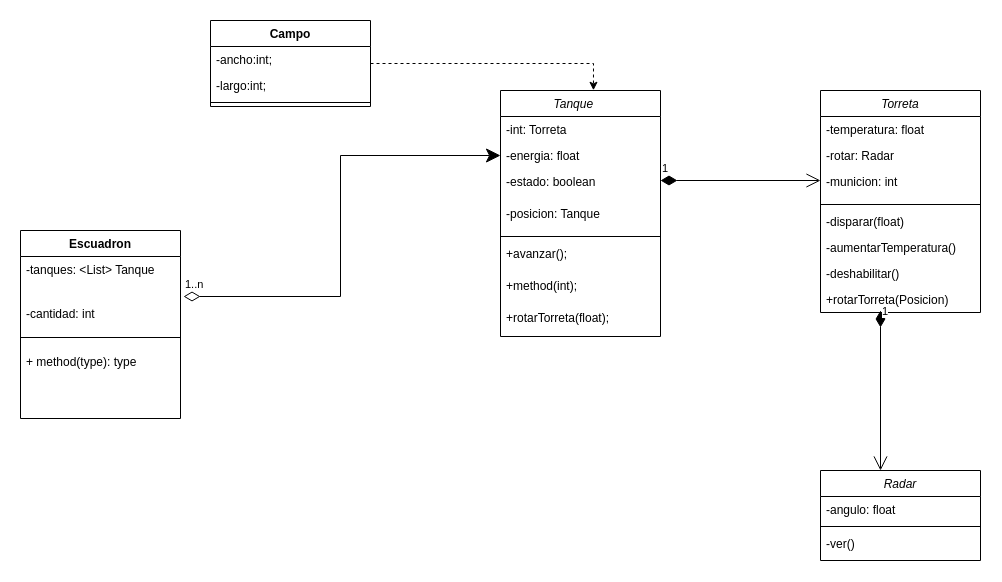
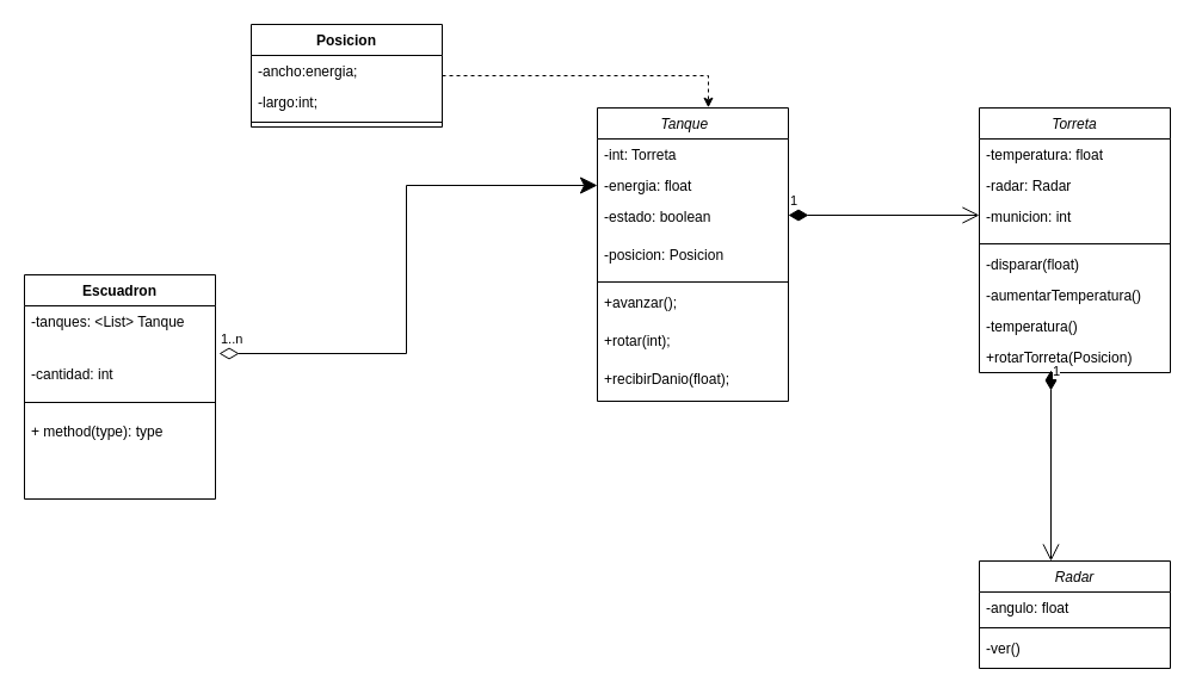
  <mxCell id="0" />
  <mxCell id="1" parent="0" />
  <mxCell id="2" value="Tanque    " style="swimlane;fontStyle=2;align=center;verticalAlign=top;childLayout=stackLayout;horizontal=1;startSize=26;horizontalStack=0;resizeParent=1;resizeLast=0;collapsible=1;marginBottom=0;rounded=0;shadow=0;strokeWidth=1;" parent="1" vertex="1"><mxGeometry x="500" y="90" width="160" height="246" as="geometry"><mxRectangle x="220" y="120" width="160" height="26" as="alternateBounds" /></mxGeometry></mxCell>
  <mxCell id="3" value="-int: Torreta" style="text;align=left;verticalAlign=top;spacingLeft=4;spacingRight=4;overflow=hidden;rotatable=0;points=[[0,0.5],[1,0.5]];portConstraint=eastwest;" parent="2" vertex="1"><mxGeometry y="26" width="160" height="26" as="geometry" /></mxCell>
  <mxCell id="4" value="-energia: float" style="text;align=left;verticalAlign=top;spacingLeft=4;spacingRight=4;overflow=hidden;rotatable=0;points=[[0,0.5],[1,0.5]];portConstraint=eastwest;rounded=0;shadow=0;html=0;" parent="2" vertex="1"><mxGeometry y="52" width="160" height="26" as="geometry" /></mxCell>
  <mxCell id="5" value="-estado: boolean" style="text;align=left;verticalAlign=top;spacingLeft=4;spacingRight=4;overflow=hidden;rotatable=0;points=[[0,0.5],[1,0.5]];portConstraint=eastwest;rounded=0;shadow=0;html=0;" parent="2" vertex="1"><mxGeometry y="78" width="160" height="32" as="geometry" /></mxCell>
- <mxCell id="6" value="-posicion: Tanque" style="text;align=left;verticalAlign=top;spacingLeft=4;spacingRight=4;overflow=hidden;rotatable=0;points=[[0,0.5],[1,0.5]];portConstraint=eastwest;rounded=0;shadow=0;html=0;" parent="2" vertex="1"><mxGeometry y="110" width="160" height="32" as="geometry" /></mxCell>
+ <mxCell id="6" value="-posicion: Posicion" style="text;align=left;verticalAlign=top;spacingLeft=4;spacingRight=4;overflow=hidden;rotatable=0;points=[[0,0.5],[1,0.5]];portConstraint=eastwest;rounded=0;shadow=0;html=0;" parent="2" vertex="1"><mxGeometry y="110" width="160" height="32" as="geometry" /></mxCell>
  <mxCell id="7" value="" style="line;html=1;strokeWidth=1;align=left;verticalAlign=middle;spacingTop=-1;spacingLeft=3;spacingRight=3;rotatable=0;labelPosition=right;points=[];portConstraint=eastwest;" parent="2" vertex="1"><mxGeometry y="142" width="160" height="8" as="geometry" /></mxCell>
  <mxCell id="8" value="+avanzar();" style="text;align=left;verticalAlign=top;spacingLeft=4;spacingRight=4;overflow=hidden;rotatable=0;points=[[0,0.5],[1,0.5]];portConstraint=eastwest;rounded=0;shadow=0;html=0;" parent="2" vertex="1"><mxGeometry y="150" width="160" height="32" as="geometry" /></mxCell>
- <mxCell id="9" value="+method(int);" style="text;align=left;verticalAlign=top;spacingLeft=4;spacingRight=4;overflow=hidden;rotatable=0;points=[[0,0.5],[1,0.5]];portConstraint=eastwest;rounded=0;shadow=0;html=0;" parent="2" vertex="1"><mxGeometry y="182" width="160" height="32" as="geometry" /></mxCell>
- <mxCell id="10" value="+rotarTorreta(float);" style="text;align=left;verticalAlign=top;spacingLeft=4;spacingRight=4;overflow=hidden;rotatable=0;points=[[0,0.5],[1,0.5]];portConstraint=eastwest;rounded=0;shadow=0;html=0;" parent="2" vertex="1"><mxGeometry y="214" width="160" height="32" as="geometry" /></mxCell>
+ <mxCell id="9" value="+rotar(int);" style="text;align=left;verticalAlign=top;spacingLeft=4;spacingRight=4;overflow=hidden;rotatable=0;points=[[0,0.5],[1,0.5]];portConstraint=eastwest;rounded=0;shadow=0;html=0;" parent="2" vertex="1"><mxGeometry y="182" width="160" height="32" as="geometry" /></mxCell>
+ <mxCell id="10" value="+recibirDanio(float);" style="text;align=left;verticalAlign=top;spacingLeft=4;spacingRight=4;overflow=hidden;rotatable=0;points=[[0,0.5],[1,0.5]];portConstraint=eastwest;rounded=0;shadow=0;html=0;" parent="2" vertex="1"><mxGeometry y="214" width="160" height="32" as="geometry" /></mxCell>
  <mxCell id="11" value="Torreta" style="swimlane;fontStyle=2;align=center;verticalAlign=top;childLayout=stackLayout;horizontal=1;startSize=26;horizontalStack=0;resizeParent=1;resizeLast=0;collapsible=1;marginBottom=0;rounded=0;shadow=0;strokeWidth=1;" parent="1" vertex="1"><mxGeometry x="820" y="90" width="160" height="222" as="geometry"><mxRectangle x="540" y="120" width="160" height="26" as="alternateBounds" /></mxGeometry></mxCell>
  <mxCell id="12" value="-temperatura: float" style="text;align=left;verticalAlign=top;spacingLeft=4;spacingRight=4;overflow=hidden;rotatable=0;points=[[0,0.5],[1,0.5]];portConstraint=eastwest;rounded=0;shadow=0;html=0;" parent="11" vertex="1"><mxGeometry y="26" width="160" height="26" as="geometry" /></mxCell>
- <mxCell id="13" value="-rotar: Radar" style="text;align=left;verticalAlign=top;spacingLeft=4;spacingRight=4;overflow=hidden;rotatable=0;points=[[0,0.5],[1,0.5]];portConstraint=eastwest;" parent="11" vertex="1"><mxGeometry y="52" width="160" height="26" as="geometry" /></mxCell>
+ <mxCell id="13" value="-radar: Radar" style="text;align=left;verticalAlign=top;spacingLeft=4;spacingRight=4;overflow=hidden;rotatable=0;points=[[0,0.5],[1,0.5]];portConstraint=eastwest;" parent="11" vertex="1"><mxGeometry y="52" width="160" height="26" as="geometry" /></mxCell>
  <mxCell id="14" value="-municion: int " style="text;align=left;verticalAlign=top;spacingLeft=4;spacingRight=4;overflow=hidden;rotatable=0;points=[[0,0.5],[1,0.5]];portConstraint=eastwest;rounded=0;shadow=0;html=0;" parent="11" vertex="1"><mxGeometry y="78" width="160" height="32" as="geometry" /></mxCell>
  <mxCell id="15" value="" style="line;html=1;strokeWidth=1;align=left;verticalAlign=middle;spacingTop=-1;spacingLeft=3;spacingRight=3;rotatable=0;labelPosition=right;points=[];portConstraint=eastwest;" parent="11" vertex="1"><mxGeometry y="110" width="160" height="8" as="geometry" /></mxCell>
  <mxCell id="16" value="-disparar(float)" style="text;align=left;verticalAlign=top;spacingLeft=4;spacingRight=4;overflow=hidden;rotatable=0;points=[[0,0.5],[1,0.5]];portConstraint=eastwest;rounded=0;shadow=0;html=0;" parent="11" vertex="1"><mxGeometry y="118" width="160" height="26" as="geometry" /></mxCell>
  <mxCell id="17" value="-aumentarTemperatura()" style="text;align=left;verticalAlign=top;spacingLeft=4;spacingRight=4;overflow=hidden;rotatable=0;points=[[0,0.5],[1,0.5]];portConstraint=eastwest;rounded=0;shadow=0;html=0;" parent="11" vertex="1"><mxGeometry y="144" width="160" height="26" as="geometry" /></mxCell>
- <mxCell id="18" value="-deshabilitar()" style="text;align=left;verticalAlign=top;spacingLeft=4;spacingRight=4;overflow=hidden;rotatable=0;points=[[0,0.5],[1,0.5]];portConstraint=eastwest;rounded=0;shadow=0;html=0;" parent="11" vertex="1"><mxGeometry y="170" width="160" height="26" as="geometry" /></mxCell>
+ <mxCell id="18" value="-temperatura()" style="text;align=left;verticalAlign=top;spacingLeft=4;spacingRight=4;overflow=hidden;rotatable=0;points=[[0,0.5],[1,0.5]];portConstraint=eastwest;rounded=0;shadow=0;html=0;" parent="11" vertex="1"><mxGeometry y="170" width="160" height="26" as="geometry" /></mxCell>
  <mxCell id="19" value="+rotarTorreta(Posicion)" style="text;align=left;verticalAlign=top;spacingLeft=4;spacingRight=4;overflow=hidden;rotatable=0;points=[[0,0.5],[1,0.5]];portConstraint=eastwest;rounded=0;shadow=0;html=0;" parent="11" vertex="1"><mxGeometry y="196" width="160" height="26" as="geometry" /></mxCell>
  <mxCell id="20" value="1" style="endArrow=open;html=1;endSize=12;startArrow=diamondThin;startSize=14;startFill=1;edgeStyle=orthogonalEdgeStyle;align=left;verticalAlign=bottom;rounded=0;" parent="1" edge="1"><mxGeometry x="-1" y="3" relative="1" as="geometry"><mxPoint x="660" y="180" as="sourcePoint" /><mxPoint x="820" y="180" as="targetPoint" /></mxGeometry></mxCell>
  <mxCell id="21" value="Radar" style="swimlane;fontStyle=2;align=center;verticalAlign=top;childLayout=stackLayout;horizontal=1;startSize=26;horizontalStack=0;resizeParent=1;resizeLast=0;collapsible=1;marginBottom=0;rounded=0;shadow=0;strokeWidth=1;" parent="1" vertex="1"><mxGeometry x="820" y="470" width="160" height="90" as="geometry"><mxRectangle x="540" y="120" width="160" height="26" as="alternateBounds" /></mxGeometry></mxCell>
  <mxCell id="22" value="-angulo: float" style="text;align=left;verticalAlign=top;spacingLeft=4;spacingRight=4;overflow=hidden;rotatable=0;points=[[0,0.5],[1,0.5]];portConstraint=eastwest;" parent="21" vertex="1"><mxGeometry y="26" width="160" height="26" as="geometry" /></mxCell>
  <mxCell id="23" value="" style="line;html=1;strokeWidth=1;align=left;verticalAlign=middle;spacingTop=-1;spacingLeft=3;spacingRight=3;rotatable=0;labelPosition=right;points=[];portConstraint=eastwest;" parent="21" vertex="1"><mxGeometry y="52" width="160" height="8" as="geometry" /></mxCell>
  <mxCell id="24" value="-ver()" style="text;align=left;verticalAlign=top;spacingLeft=4;spacingRight=4;overflow=hidden;rotatable=0;points=[[0,0.5],[1,0.5]];portConstraint=eastwest;rounded=0;shadow=0;html=0;" parent="21" vertex="1"><mxGeometry y="60" width="160" height="26" as="geometry" /></mxCell>
  <mxCell id="25" value="1" style="endArrow=open;html=1;endSize=12;startArrow=diamondThin;startSize=14;startFill=1;edgeStyle=orthogonalEdgeStyle;align=left;verticalAlign=bottom;rounded=0;" parent="1" edge="1"><mxGeometry x="-0.875" relative="1" as="geometry"><mxPoint x="880" y="310" as="sourcePoint" /><mxPoint x="880" y="470" as="targetPoint" /><mxPoint as="offset" /></mxGeometry></mxCell>
  <mxCell id="26" style="edgeStyle=orthogonalEdgeStyle;rounded=0;orthogonalLoop=1;jettySize=auto;html=1;entryX=0.581;entryY=-0.001;entryDx=0;entryDy=0;entryPerimeter=0;dashed=1;" parent="1" source="27" target="2" edge="1"><mxGeometry relative="1" as="geometry" /></mxCell>
- <mxCell id="27" value="Campo" style="swimlane;fontStyle=1;align=center;verticalAlign=top;childLayout=stackLayout;horizontal=1;startSize=26;horizontalStack=0;resizeParent=1;resizeParentMax=0;resizeLast=0;collapsible=1;marginBottom=0;whiteSpace=wrap;html=1;" parent="1" vertex="1"><mxGeometry x="210" y="20" width="160" height="86" as="geometry" /></mxCell>
- <mxCell id="28" value="&lt;div&gt;-ancho:int;&lt;/div&gt;&lt;div&gt;&lt;br&gt;&lt;/div&gt;" style="text;strokeColor=none;fillColor=none;align=left;verticalAlign=top;spacingLeft=4;spacingRight=4;overflow=hidden;rotatable=0;points=[[0,0.5],[1,0.5]];portConstraint=eastwest;whiteSpace=wrap;html=1;" parent="27" vertex="1"><mxGeometry y="26" width="160" height="26" as="geometry" /></mxCell>
+ <mxCell id="27" value="Posicion" style="swimlane;fontStyle=1;align=center;verticalAlign=top;childLayout=stackLayout;horizontal=1;startSize=26;horizontalStack=0;resizeParent=1;resizeParentMax=0;resizeLast=0;collapsible=1;marginBottom=0;whiteSpace=wrap;html=1;" parent="1" vertex="1"><mxGeometry x="210" y="20" width="160" height="86" as="geometry" /></mxCell>
+ <mxCell id="28" value="&lt;div&gt;-ancho:energia;&lt;/div&gt;&lt;div&gt;&lt;br&gt;&lt;/div&gt;" style="text;strokeColor=none;fillColor=none;align=left;verticalAlign=top;spacingLeft=4;spacingRight=4;overflow=hidden;rotatable=0;points=[[0,0.5],[1,0.5]];portConstraint=eastwest;whiteSpace=wrap;html=1;" parent="27" vertex="1"><mxGeometry y="26" width="160" height="26" as="geometry" /></mxCell>
  <mxCell id="29" value="&lt;div&gt;-largo:int;&lt;/div&gt;&lt;div&gt;&lt;br&gt;&lt;/div&gt;" style="text;strokeColor=none;fillColor=none;align=left;verticalAlign=top;spacingLeft=4;spacingRight=4;overflow=hidden;rotatable=0;points=[[0,0.5],[1,0.5]];portConstraint=eastwest;whiteSpace=wrap;html=1;" parent="27" vertex="1"><mxGeometry y="52" width="160" height="26" as="geometry" /></mxCell>
  <mxCell id="30" value="" style="line;strokeWidth=1;fillColor=none;align=left;verticalAlign=middle;spacingTop=-1;spacingLeft=3;spacingRight=3;rotatable=0;labelPosition=right;points=[];portConstraint=eastwest;strokeColor=inherit;" parent="27" vertex="1"><mxGeometry y="78" width="160" height="8" as="geometry" /></mxCell>
  <mxCell id="31" value="Escuadron" style="swimlane;fontStyle=1;align=center;verticalAlign=top;childLayout=stackLayout;horizontal=1;startSize=26;horizontalStack=0;resizeParent=1;resizeParentMax=0;resizeLast=0;collapsible=1;marginBottom=0;whiteSpace=wrap;html=1;" parent="1" vertex="1"><mxGeometry x="20" y="230" width="160" height="188" as="geometry" /></mxCell>
  <mxCell id="32" value="&lt;div&gt;-tanques: &amp;lt;List&amp;gt; Tanque&lt;/div&gt;" style="text;strokeColor=none;fillColor=none;align=left;verticalAlign=top;spacingLeft=4;spacingRight=4;overflow=hidden;rotatable=0;points=[[0,0.5],[1,0.5]];portConstraint=eastwest;whiteSpace=wrap;html=1;" parent="31" vertex="1"><mxGeometry y="26" width="160" height="44" as="geometry" /></mxCell>
  <mxCell id="33" value="&lt;div&gt;-cantidad: int&lt;br&gt;&lt;/div&gt;" style="text;strokeColor=none;fillColor=none;align=left;verticalAlign=top;spacingLeft=4;spacingRight=4;overflow=hidden;rotatable=0;points=[[0,0.5],[1,0.5]];portConstraint=eastwest;whiteSpace=wrap;html=1;" parent="31" vertex="1"><mxGeometry y="70" width="160" height="26" as="geometry" /></mxCell>
  <mxCell id="34" value="" style="line;strokeWidth=1;fillColor=none;align=left;verticalAlign=middle;spacingTop=-1;spacingLeft=3;spacingRight=3;rotatable=0;labelPosition=right;points=[];portConstraint=eastwest;strokeColor=inherit;" parent="31" vertex="1"><mxGeometry y="96" width="160" height="22" as="geometry" /></mxCell>
  <mxCell id="35" value="+ method(type): type" style="text;strokeColor=none;fillColor=none;align=left;verticalAlign=top;spacingLeft=4;spacingRight=4;overflow=hidden;rotatable=0;points=[[0,0.5],[1,0.5]];portConstraint=eastwest;whiteSpace=wrap;html=1;" parent="31" vertex="1"><mxGeometry y="118" width="160" height="70" as="geometry" /></mxCell>
  <mxCell id="36" value="&lt;div&gt;1..n&lt;/div&gt;" style="endArrow=classic;html=1;endSize=12;startArrow=diamondThin;startSize=14;startFill=0;edgeStyle=orthogonalEdgeStyle;align=left;verticalAlign=bottom;rounded=0;entryX=0;entryY=0.5;entryDx=0;entryDy=0;exitX=1.019;exitY=0.909;exitDx=0;exitDy=0;exitPerimeter=0;" edge="1" parent="1" source="32" target="4"><mxGeometry x="-1" y="3" relative="1" as="geometry"><mxPoint x="170" y="299.5" as="sourcePoint" /><mxPoint x="486" y="144.506" as="targetPoint" /></mxGeometry></mxCell>
